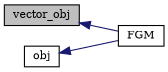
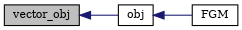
  digraph {
    fontname="DejaVu Serif"
    rankdir=LR
    node [color=black fillcolor=white fontname="DejaVu Serif" fontsize=10 shape=record style=filled]
    edge [color=midnightblue dir=back fontname="DejaVu Serif" fontsize=10 labelfontname=Helvetica labelfontsize=10 style=solid]
    n1 [fillcolor=grey75 fontcolor=black height=0.2 label=vector_obj width=0.4]
    n2 [height=0.2 label=obj width=0.4]
    n3 [height=0.2 label=FGM width=0.4]
-   n1 -> n3
+   n1 -> n2
    n2 -> n3
  }
